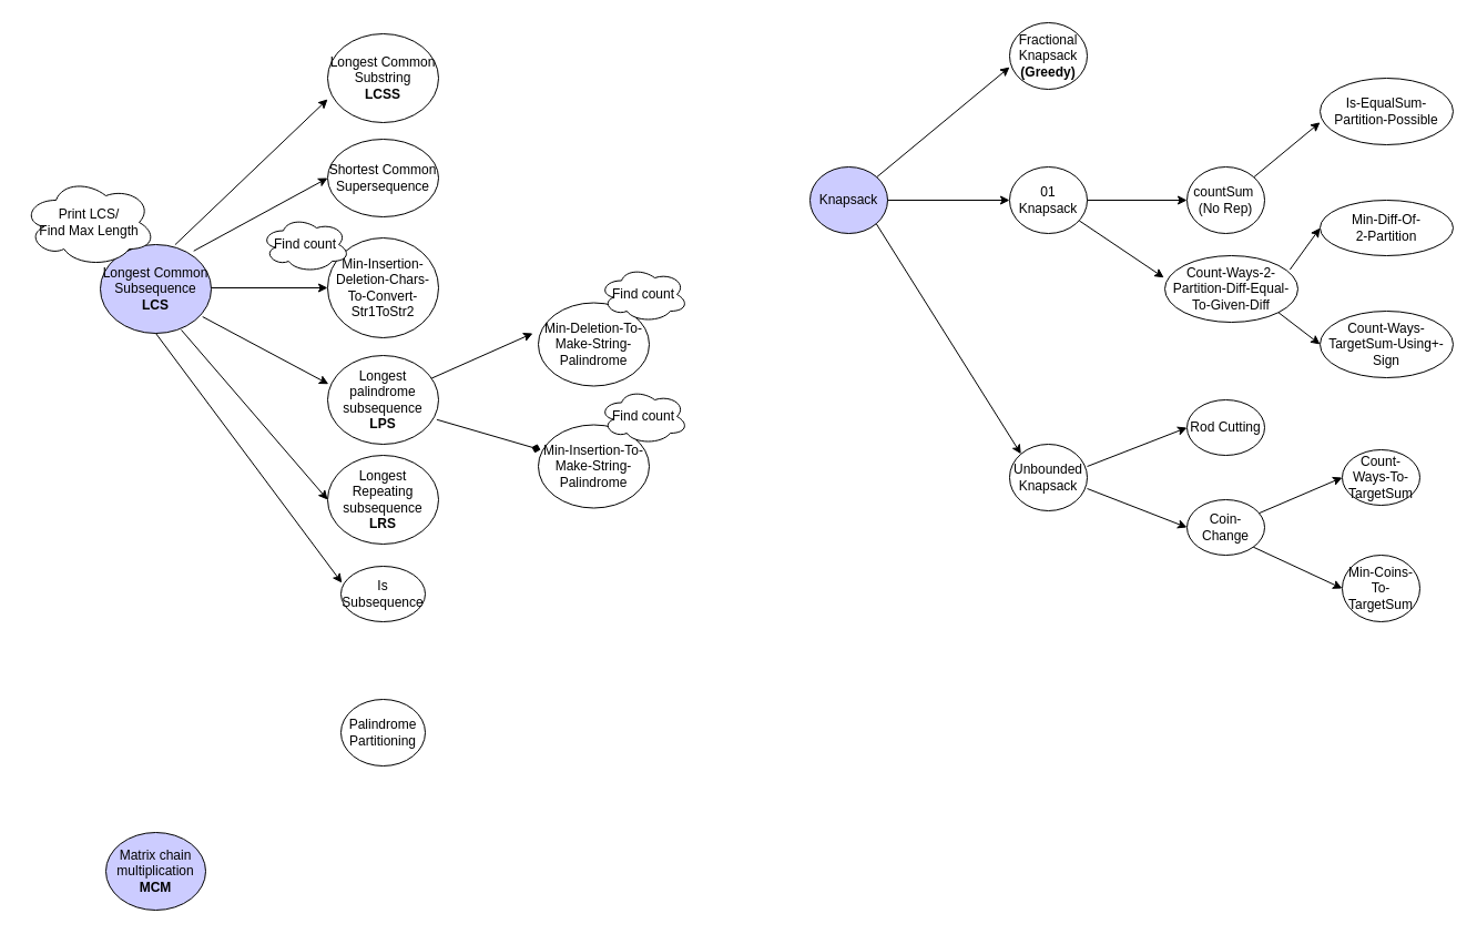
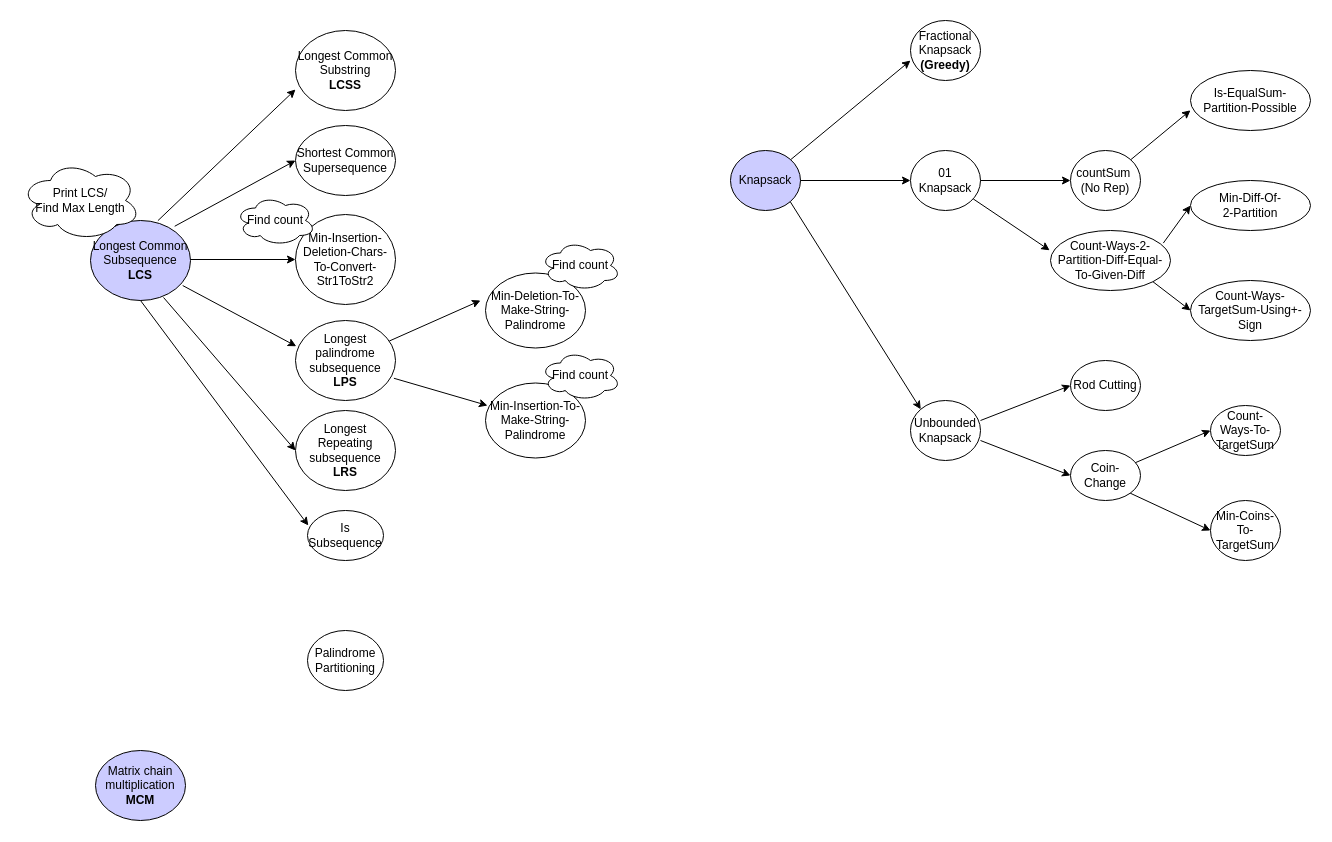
  <mxCell id="0" />
  <mxCell id="1" parent="0" />
  <mxCell id="2" value="Knapsack" style="ellipse;whiteSpace=wrap;html=1;fillColor=#CCCCFF;" vertex="1" parent="1"><mxGeometry x="730" y="150" width="70" height="60" as="geometry" /></mxCell>
  <mxCell id="3" value="Fractional Knapsack&lt;br&gt;&lt;b&gt;(Greedy)&lt;/b&gt;" style="ellipse;whiteSpace=wrap;html=1;" vertex="1" parent="1"><mxGeometry x="910" width="70" height="60" as="geometry" y="20" /></mxCell>
  <mxCell id="4" value="01 Knapsack" style="ellipse;whiteSpace=wrap;html=1;" vertex="1" parent="1"><mxGeometry x="910" y="150" width="70" height="60" as="geometry" /></mxCell>
  <mxCell id="5" value="Unbounded&lt;br&gt;Knapsack" style="ellipse;whiteSpace=wrap;html=1;" vertex="1" parent="1"><mxGeometry x="910" y="400" width="70" height="60" as="geometry" /></mxCell>
  <mxCell id="6" value="" style="endArrow=classic;html=1;rounded=0;" edge="1" parent="1" source="2"><mxGeometry width="50" height="50" relative="1" as="geometry"><mxPoint x="800" y="120" as="sourcePoint" /><mxPoint x="910" y="60" as="targetPoint" /></mxGeometry></mxCell>
  <mxCell id="7" value="" style="endArrow=classic;html=1;rounded=0;entryX=0;entryY=0;entryDx=0;entryDy=0;exitX=1;exitY=1;exitDx=0;exitDy=0;" edge="1" parent="1" source="2" target="5"><mxGeometry width="50" height="50" relative="1" as="geometry"><mxPoint x="802.509" y="161.452" as="sourcePoint" /><mxPoint x="907.97" y="90.62" as="targetPoint" /></mxGeometry></mxCell>
  <mxCell id="8" value="" style="endArrow=classic;html=1;rounded=0;entryX=0;entryY=0.5;entryDx=0;entryDy=0;exitX=1;exitY=0.5;exitDx=0;exitDy=0;" edge="1" parent="1" source="2" target="4"><mxGeometry width="50" height="50" relative="1" as="geometry"><mxPoint x="799.749" y="201.213" as="sourcePoint" /><mxPoint x="910" y="250" as="targetPoint" /></mxGeometry></mxCell>
  <mxCell id="9" value="Is-EqualSum-Partition-Possible" style="ellipse;whiteSpace=wrap;html=1;" vertex="1" parent="1"><mxGeometry x="1190" y="70" width="120" height="60" as="geometry" /></mxCell>
  <mxCell id="10" value="countSum&amp;nbsp;&lt;br&gt;(No Rep)" style="ellipse;whiteSpace=wrap;html=1;" vertex="1" parent="1"><mxGeometry x="1070" y="150" width="70" height="60" as="geometry" /></mxCell>
  <mxCell id="11" value="Min-Diff-Of-&lt;br&gt;2-Partition" style="ellipse;whiteSpace=wrap;html=1;" vertex="1" parent="1"><mxGeometry x="1190" y="180" width="120" height="50" as="geometry" /></mxCell>
  <mxCell id="12" value="Count-Ways-2-Partition-Diff-Equal-To-Given-Diff" style="ellipse;whiteSpace=wrap;html=1;" vertex="1" parent="1"><mxGeometry x="1050" y="230" width="120" height="60" as="geometry" /></mxCell>
  <mxCell id="13" value="Count-Ways-TargetSum-Using+-Sign" style="ellipse;whiteSpace=wrap;html=1;" vertex="1" parent="1"><mxGeometry x="1190" y="280" width="120" height="60" as="geometry" /></mxCell>
  <mxCell id="14" value="Rod Cutting" style="ellipse;whiteSpace=wrap;html=1;" vertex="1" parent="1"><mxGeometry x="1070" y="360" width="70" height="50" as="geometry" /></mxCell>
  <mxCell id="15" value="Coin-Change" style="ellipse;whiteSpace=wrap;html=1;" vertex="1" parent="1"><mxGeometry x="1070" y="450" width="70" height="50" as="geometry" /></mxCell>
  <mxCell id="16" value="Count-Ways-To-TargetSum" style="ellipse;whiteSpace=wrap;html=1;" vertex="1" parent="1"><mxGeometry x="1210" y="405" width="70" height="50" as="geometry" /></mxCell>
  <mxCell id="17" value="Min-Coins-To-TargetSum" style="ellipse;whiteSpace=wrap;html=1;" vertex="1" parent="1"><mxGeometry x="1210" y="500" width="70" height="60" as="geometry" /></mxCell>
  <mxCell id="18" value="" style="endArrow=classic;html=1;rounded=0;entryX=-0.007;entryY=0.33;entryDx=0;entryDy=0;entryPerimeter=0;" edge="1" parent="1" source="4" target="12"><mxGeometry width="50" height="50" relative="1" as="geometry"><mxPoint x="989.58" y="178.18" as="sourcePoint" /><mxPoint x="1080" y="110" as="targetPoint" /></mxGeometry></mxCell>
  <mxCell id="19" value="" style="endArrow=classic;html=1;rounded=0;entryX=0;entryY=0.5;entryDx=0;entryDy=0;exitX=1;exitY=0.5;exitDx=0;exitDy=0;" edge="1" parent="1" source="4" target="10"><mxGeometry width="50" height="50" relative="1" as="geometry"><mxPoint x="982.677" y="208.363" as="sourcePoint" /><mxPoint x="1059.16" y="259.8" as="targetPoint" /></mxGeometry></mxCell>
  <mxCell id="20" value="" style="endArrow=classic;html=1;rounded=0;entryX=0;entryY=0.663;entryDx=0;entryDy=0;entryPerimeter=0;" edge="1" parent="1" source="10" target="9"><mxGeometry width="50" height="50" relative="1" as="geometry"><mxPoint x="990" y="190" as="sourcePoint" /><mxPoint x="1080" y="190" as="targetPoint" /></mxGeometry></mxCell>
  <mxCell id="21" value="" style="endArrow=classic;html=1;rounded=0;entryX=0;entryY=0.5;entryDx=0;entryDy=0;exitX=0.94;exitY=0.21;exitDx=0;exitDy=0;exitPerimeter=0;" edge="1" parent="1" source="12" target="11"><mxGeometry width="50" height="50" relative="1" as="geometry"><mxPoint x="1140.239" y="169.215" as="sourcePoint" /><mxPoint x="1200" y="119.78" as="targetPoint" /></mxGeometry></mxCell>
  <mxCell id="22" value="" style="endArrow=classic;html=1;rounded=0;entryX=0;entryY=0.5;entryDx=0;entryDy=0;exitX=1;exitY=1;exitDx=0;exitDy=0;" edge="1" parent="1" source="12" target="13"><mxGeometry width="50" height="50" relative="1" as="geometry"><mxPoint x="1192.4" y="269.8" as="sourcePoint" /><mxPoint x="1210" y="225" as="targetPoint" /></mxGeometry></mxCell>
  <mxCell id="23" value="" style="endArrow=classic;html=1;rounded=0;entryX=0;entryY=0.5;entryDx=0;entryDy=0;" edge="1" parent="1" target="14"><mxGeometry width="50" height="50" relative="1" as="geometry"><mxPoint x="980" y="420" as="sourcePoint" /><mxPoint x="1080" y="190" as="targetPoint" /></mxGeometry></mxCell>
  <mxCell id="24" value="" style="endArrow=classic;html=1;rounded=0;entryX=0;entryY=0.5;entryDx=0;entryDy=0;" edge="1" parent="1" target="15"><mxGeometry width="50" height="50" relative="1" as="geometry"><mxPoint x="980" y="440" as="sourcePoint" /><mxPoint x="1080" y="395" as="targetPoint" /></mxGeometry></mxCell>
  <mxCell id="25" value="" style="endArrow=classic;html=1;rounded=0;entryX=0;entryY=0.5;entryDx=0;entryDy=0;" edge="1" parent="1" source="15" target="16"><mxGeometry width="50" height="50" relative="1" as="geometry"><mxPoint x="1002.8" y="438.6" as="sourcePoint" /><mxPoint x="1090" y="405" as="targetPoint" /></mxGeometry></mxCell>
  <mxCell id="26" value="" style="endArrow=classic;html=1;rounded=0;entryX=0;entryY=0.5;entryDx=0;entryDy=0;exitX=1;exitY=1;exitDx=0;exitDy=0;" edge="1" parent="1" source="15" target="17"><mxGeometry width="50" height="50" relative="1" as="geometry"><mxPoint x="1145.012" y="472.138" as="sourcePoint" /><mxPoint x="1220" y="440" as="targetPoint" /></mxGeometry></mxCell>
  <mxCell id="27" value="Longest Common Subsequence&lt;br&gt;&lt;b&gt;LCS&lt;/b&gt;" style="ellipse;whiteSpace=wrap;html=1;fillColor=#CCCCFF;" vertex="1" parent="1"><mxGeometry x="90" y="220" width="100" height="80" as="geometry" /></mxCell>
  <mxCell id="28" value="Print LCS/&lt;br&gt;Find Max Length" style="ellipse;shape=cloud;whiteSpace=wrap;html=1;" vertex="1" parent="1"><mxGeometry x="20" y="160" width="120" height="80" as="geometry" /></mxCell>
  <mxCell id="29" value="Shortest Common&lt;br&gt;Supersequence" style="ellipse;whiteSpace=wrap;html=1;" vertex="1" parent="1"><mxGeometry x="295" y="125" width="100" height="70" as="geometry" /></mxCell>
  <mxCell id="30" value="Longest Common Substring&lt;br&gt;&lt;b&gt;LCSS&lt;/b&gt;" style="ellipse;whiteSpace=wrap;html=1;" vertex="1" parent="1"><mxGeometry x="295" y="30" width="100" height="80" as="geometry" /></mxCell>
  <mxCell id="31" value="Min-Insertion-Deletion-Chars-To-Convert-Str1ToStr2" style="ellipse;whiteSpace=wrap;html=1;" vertex="1" parent="1"><mxGeometry x="295" y="214" width="100" height="90" as="geometry" /></mxCell>
  <mxCell id="32" value="Longest palindrome subsequence&lt;br&gt;&lt;b&gt;LPS&lt;/b&gt;" style="ellipse;whiteSpace=wrap;html=1;" vertex="1" parent="1"><mxGeometry x="295" y="320" width="100" height="80" as="geometry" /></mxCell>
  <mxCell id="33" value="Min-Deletion-To-Make-String-Palindrome" style="ellipse;whiteSpace=wrap;html=1;" vertex="1" parent="1"><mxGeometry x="485" y="272.5" width="100" height="75" as="geometry" /></mxCell>
  <mxCell id="34" value="Find count" style="ellipse;shape=cloud;whiteSpace=wrap;html=1;" vertex="1" parent="1"><mxGeometry x="235" y="195" width="80" height="50" as="geometry" /></mxCell>
  <mxCell id="35" value="Find count" style="ellipse;shape=cloud;whiteSpace=wrap;html=1;" vertex="1" parent="1"><mxGeometry x="540" y="240" width="80" height="50" as="geometry" /></mxCell>
  <mxCell id="36" value="Longest Repeating subsequence&lt;br&gt;&lt;b&gt;LRS&lt;/b&gt;" style="ellipse;whiteSpace=wrap;html=1;" vertex="1" parent="1"><mxGeometry x="295" y="410" width="100" height="80" as="geometry" /></mxCell>
  <mxCell id="37" value="Is Subsequence" style="ellipse;whiteSpace=wrap;html=1;" vertex="1" parent="1"><mxGeometry x="307" y="510" width="76" height="50" as="geometry" /></mxCell>
  <mxCell id="38" value="Min-Insertion-To-Make-String-Palindrome" style="ellipse;whiteSpace=wrap;html=1;" vertex="1" parent="1"><mxGeometry x="485" y="382.5" width="100" height="75" as="geometry" /></mxCell>
  <mxCell id="39" value="Find count" style="ellipse;shape=cloud;whiteSpace=wrap;html=1;" vertex="1" parent="1"><mxGeometry x="540" y="350" width="80" height="50" as="geometry" /></mxCell>
  <mxCell id="40" value="" style="endArrow=classic;html=1;rounded=0;entryX=0;entryY=0.5;entryDx=0;entryDy=0;" edge="1" parent="1" target="31"><mxGeometry width="50" height="50" relative="1" as="geometry"><mxPoint x="190" y="259" as="sourcePoint" /><mxPoint x="550" y="280" as="targetPoint" /></mxGeometry></mxCell>
  <mxCell id="41" value="" style="endArrow=classic;html=1;rounded=0;entryX=0;entryY=0.5;entryDx=0;entryDy=0;exitX=0.842;exitY=0.072;exitDx=0;exitDy=0;exitPerimeter=0;" edge="1" parent="1" source="27" target="29"><mxGeometry width="50" height="50" relative="1" as="geometry"><mxPoint x="200" y="269" as="sourcePoint" /><mxPoint x="305" y="269" as="targetPoint" /></mxGeometry></mxCell>
  <mxCell id="42" value="" style="endArrow=classic;html=1;rounded=0;entryX=0;entryY=0.737;entryDx=0;entryDy=0;exitX=0.674;exitY=0.002;exitDx=0;exitDy=0;exitPerimeter=0;entryPerimeter=0;" edge="1" parent="1" source="27" target="30"><mxGeometry width="50" height="50" relative="1" as="geometry"><mxPoint x="210" y="279" as="sourcePoint" /><mxPoint x="315" y="279" as="targetPoint" /></mxGeometry></mxCell>
  <mxCell id="43" value="" style="endArrow=classic;html=1;rounded=0;entryX=0.008;entryY=0.322;entryDx=0;entryDy=0;exitX=0.922;exitY=0.813;exitDx=0;exitDy=0;exitPerimeter=0;entryPerimeter=0;" edge="1" parent="1" source="27" target="32"><mxGeometry width="50" height="50" relative="1" as="geometry"><mxPoint x="220" y="289" as="sourcePoint" /><mxPoint x="325" y="289" as="targetPoint" /></mxGeometry></mxCell>
  <mxCell id="44" value="" style="endArrow=classic;html=1;rounded=0;" edge="1" parent="1" source="32"><mxGeometry width="50" height="50" relative="1" as="geometry"><mxPoint x="230" y="299" as="sourcePoint" /><mxPoint x="480" y="300" as="targetPoint" /></mxGeometry></mxCell>
- <mxCell id="45" value="" style="endArrow=diamond;html=1;rounded=0;entryX=0.02;entryY=0.3;entryDx=0;entryDy=0;entryPerimeter=0;exitX=0.984;exitY=0.722;exitDx=0;exitDy=0;exitPerimeter=0;" edge="1" parent="1" source="32" target="38"><mxGeometry width="50" height="50" relative="1" as="geometry"><mxPoint x="240" y="309" as="sourcePoint" /><mxPoint x="345" y="309" as="targetPoint" /></mxGeometry></mxCell>
+ <mxCell id="45" value="" style="endArrow=classic;html=1;rounded=0;entryX=0.02;entryY=0.3;entryDx=0;entryDy=0;entryPerimeter=0;exitX=0.984;exitY=0.722;exitDx=0;exitDy=0;exitPerimeter=0;" edge="1" parent="1" source="32" target="38"><mxGeometry width="50" height="50" relative="1" as="geometry"><mxPoint x="240" y="309" as="sourcePoint" /><mxPoint x="345" y="309" as="targetPoint" /></mxGeometry></mxCell>
  <mxCell id="46" value="" style="endArrow=classic;html=1;rounded=0;entryX=0;entryY=0.5;entryDx=0;entryDy=0;exitX=0.73;exitY=0.962;exitDx=0;exitDy=0;exitPerimeter=0;" edge="1" parent="1" source="27" target="36"><mxGeometry width="50" height="50" relative="1" as="geometry"><mxPoint x="250" y="319" as="sourcePoint" /><mxPoint x="355" y="319" as="targetPoint" /></mxGeometry></mxCell>
  <mxCell id="47" value="" style="endArrow=classic;html=1;rounded=0;entryX=0.011;entryY=0.3;entryDx=0;entryDy=0;entryPerimeter=0;exitX=0.5;exitY=1;exitDx=0;exitDy=0;" edge="1" parent="1" source="27" target="37"><mxGeometry width="50" height="50" relative="1" as="geometry"><mxPoint x="260" y="329" as="sourcePoint" /><mxPoint x="365" y="329" as="targetPoint" /></mxGeometry></mxCell>
  <mxCell id="48" value="Matrix chain multiplication&lt;br&gt;&lt;b&gt;MCM&lt;/b&gt;" style="ellipse;whiteSpace=wrap;html=1;fillColor=#CCCCFF;" vertex="1" parent="1"><mxGeometry x="95" y="750" width="90" height="70" as="geometry" /></mxCell>
  <mxCell id="49" value="Palindrome Partitioning" style="ellipse;whiteSpace=wrap;html=1;" vertex="1" parent="1"><mxGeometry x="307" y="630" width="76" height="60" as="geometry" /></mxCell>
